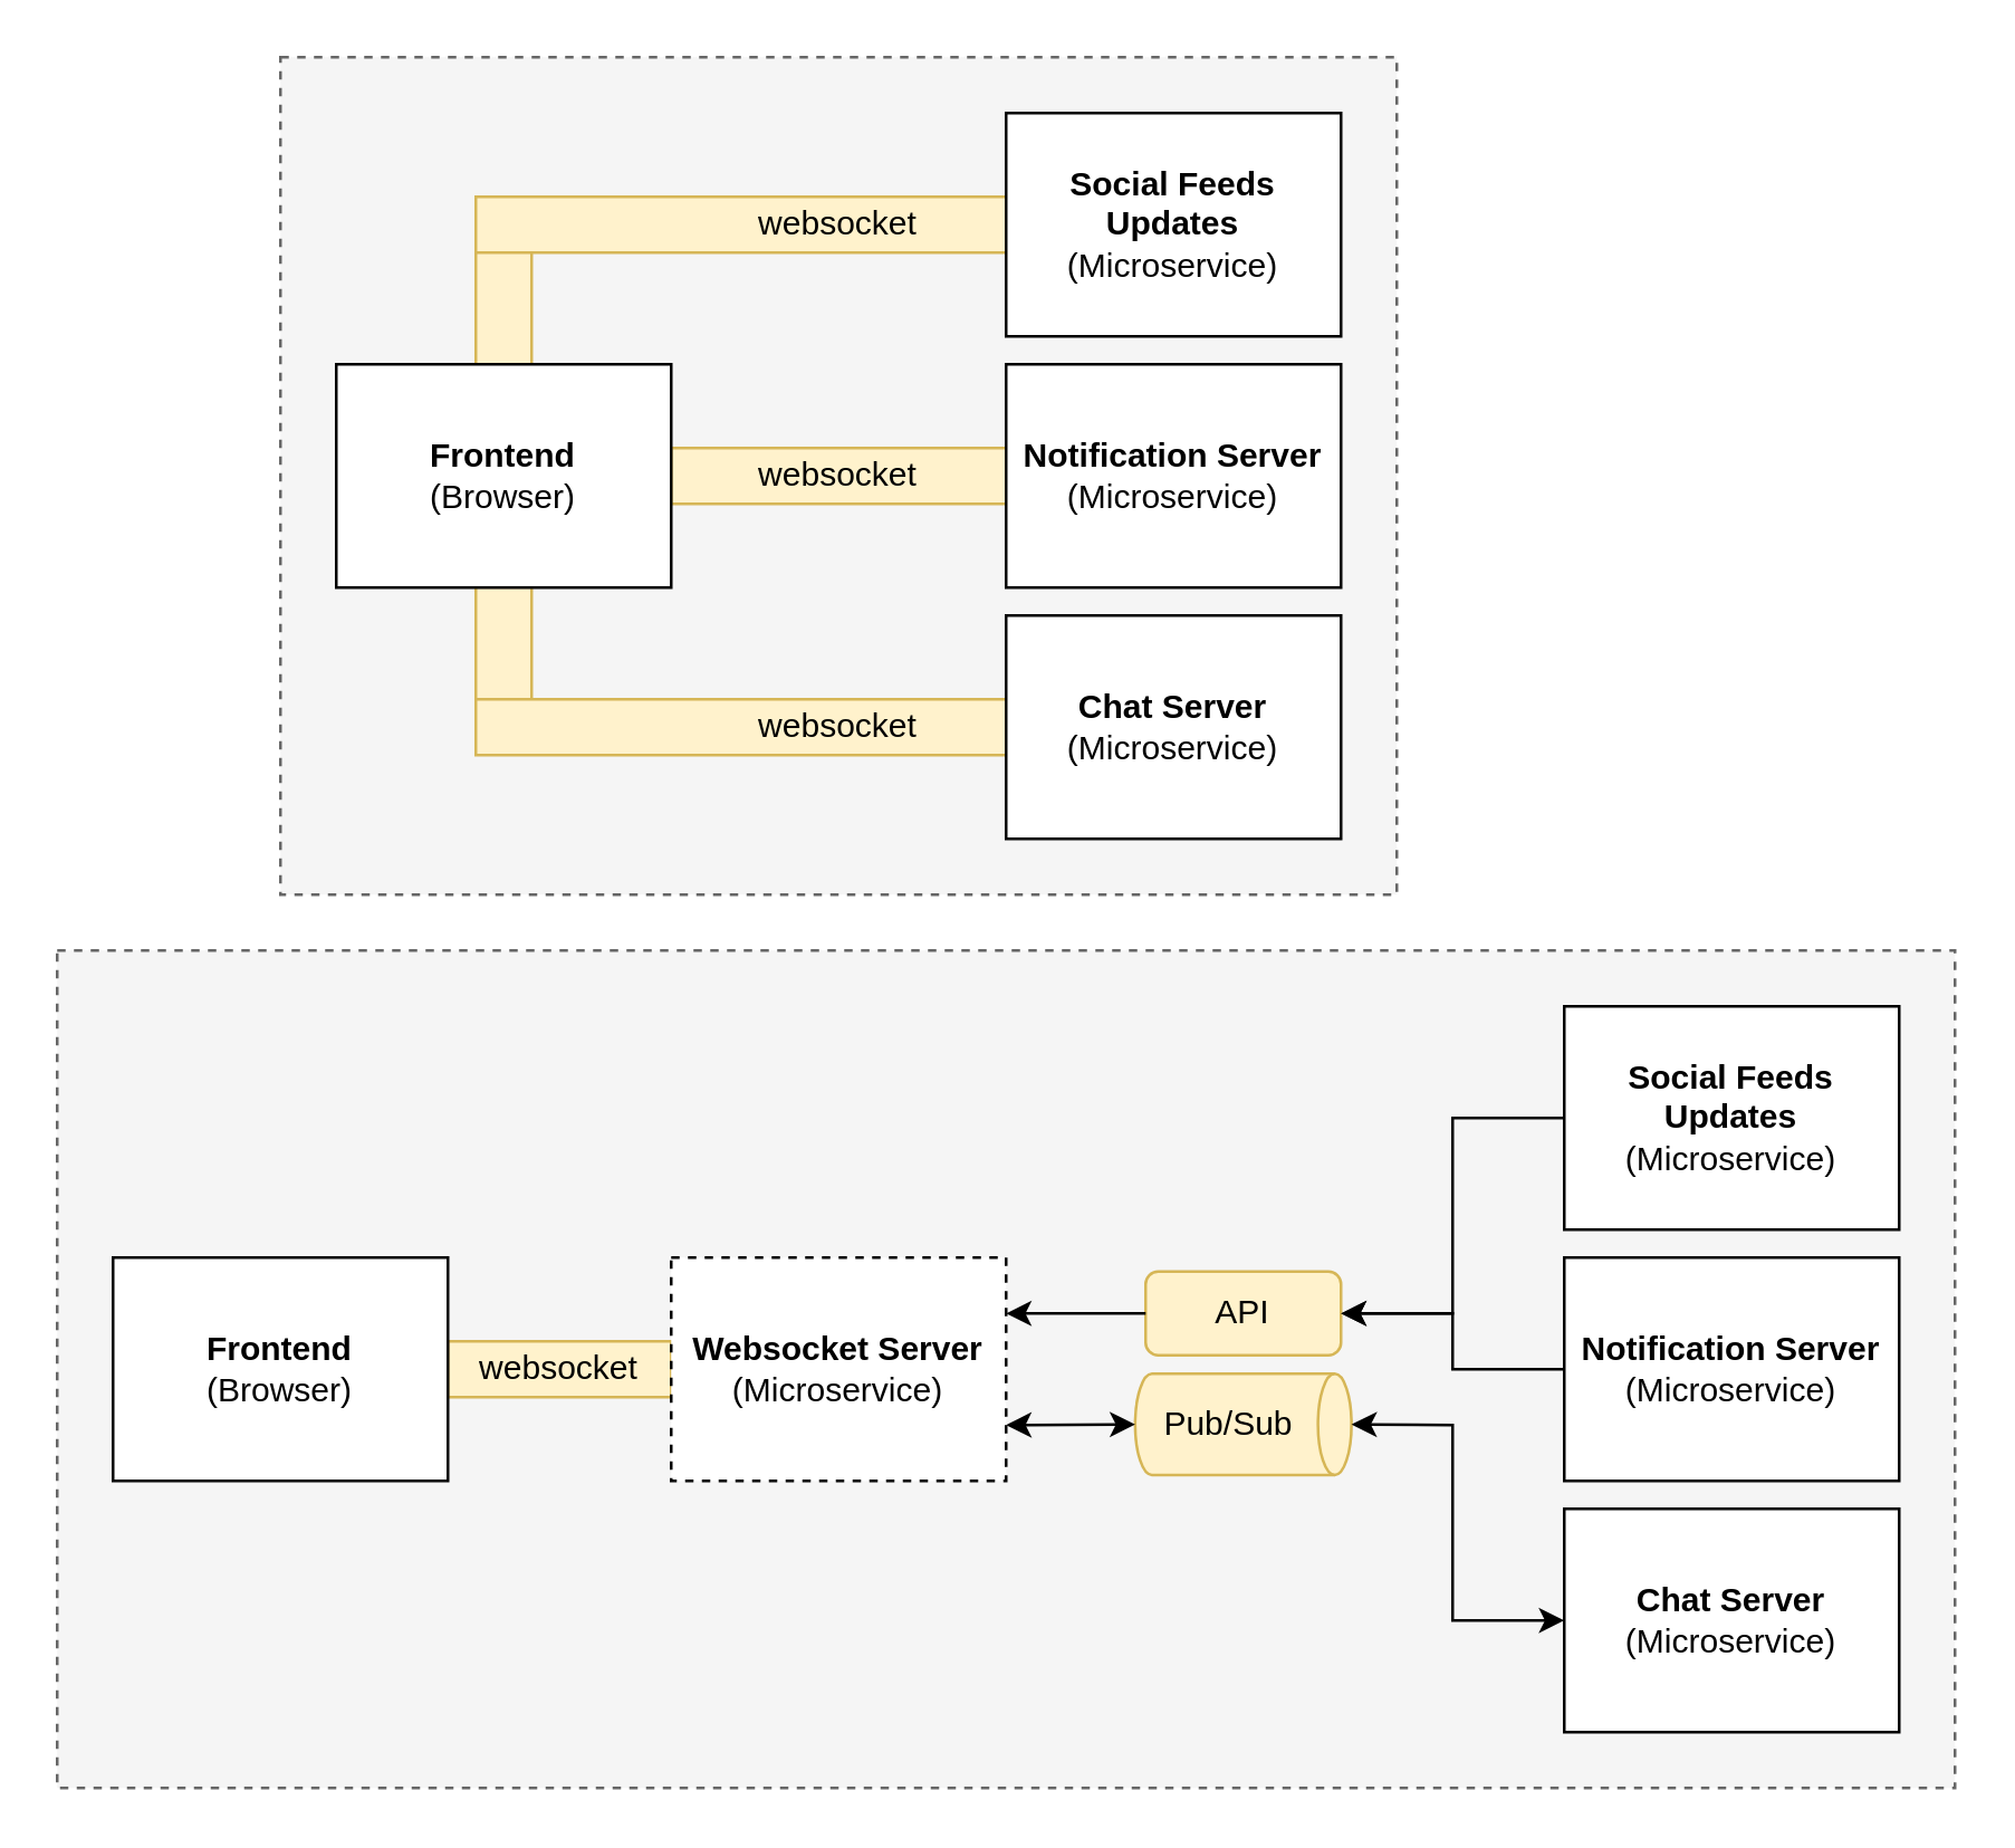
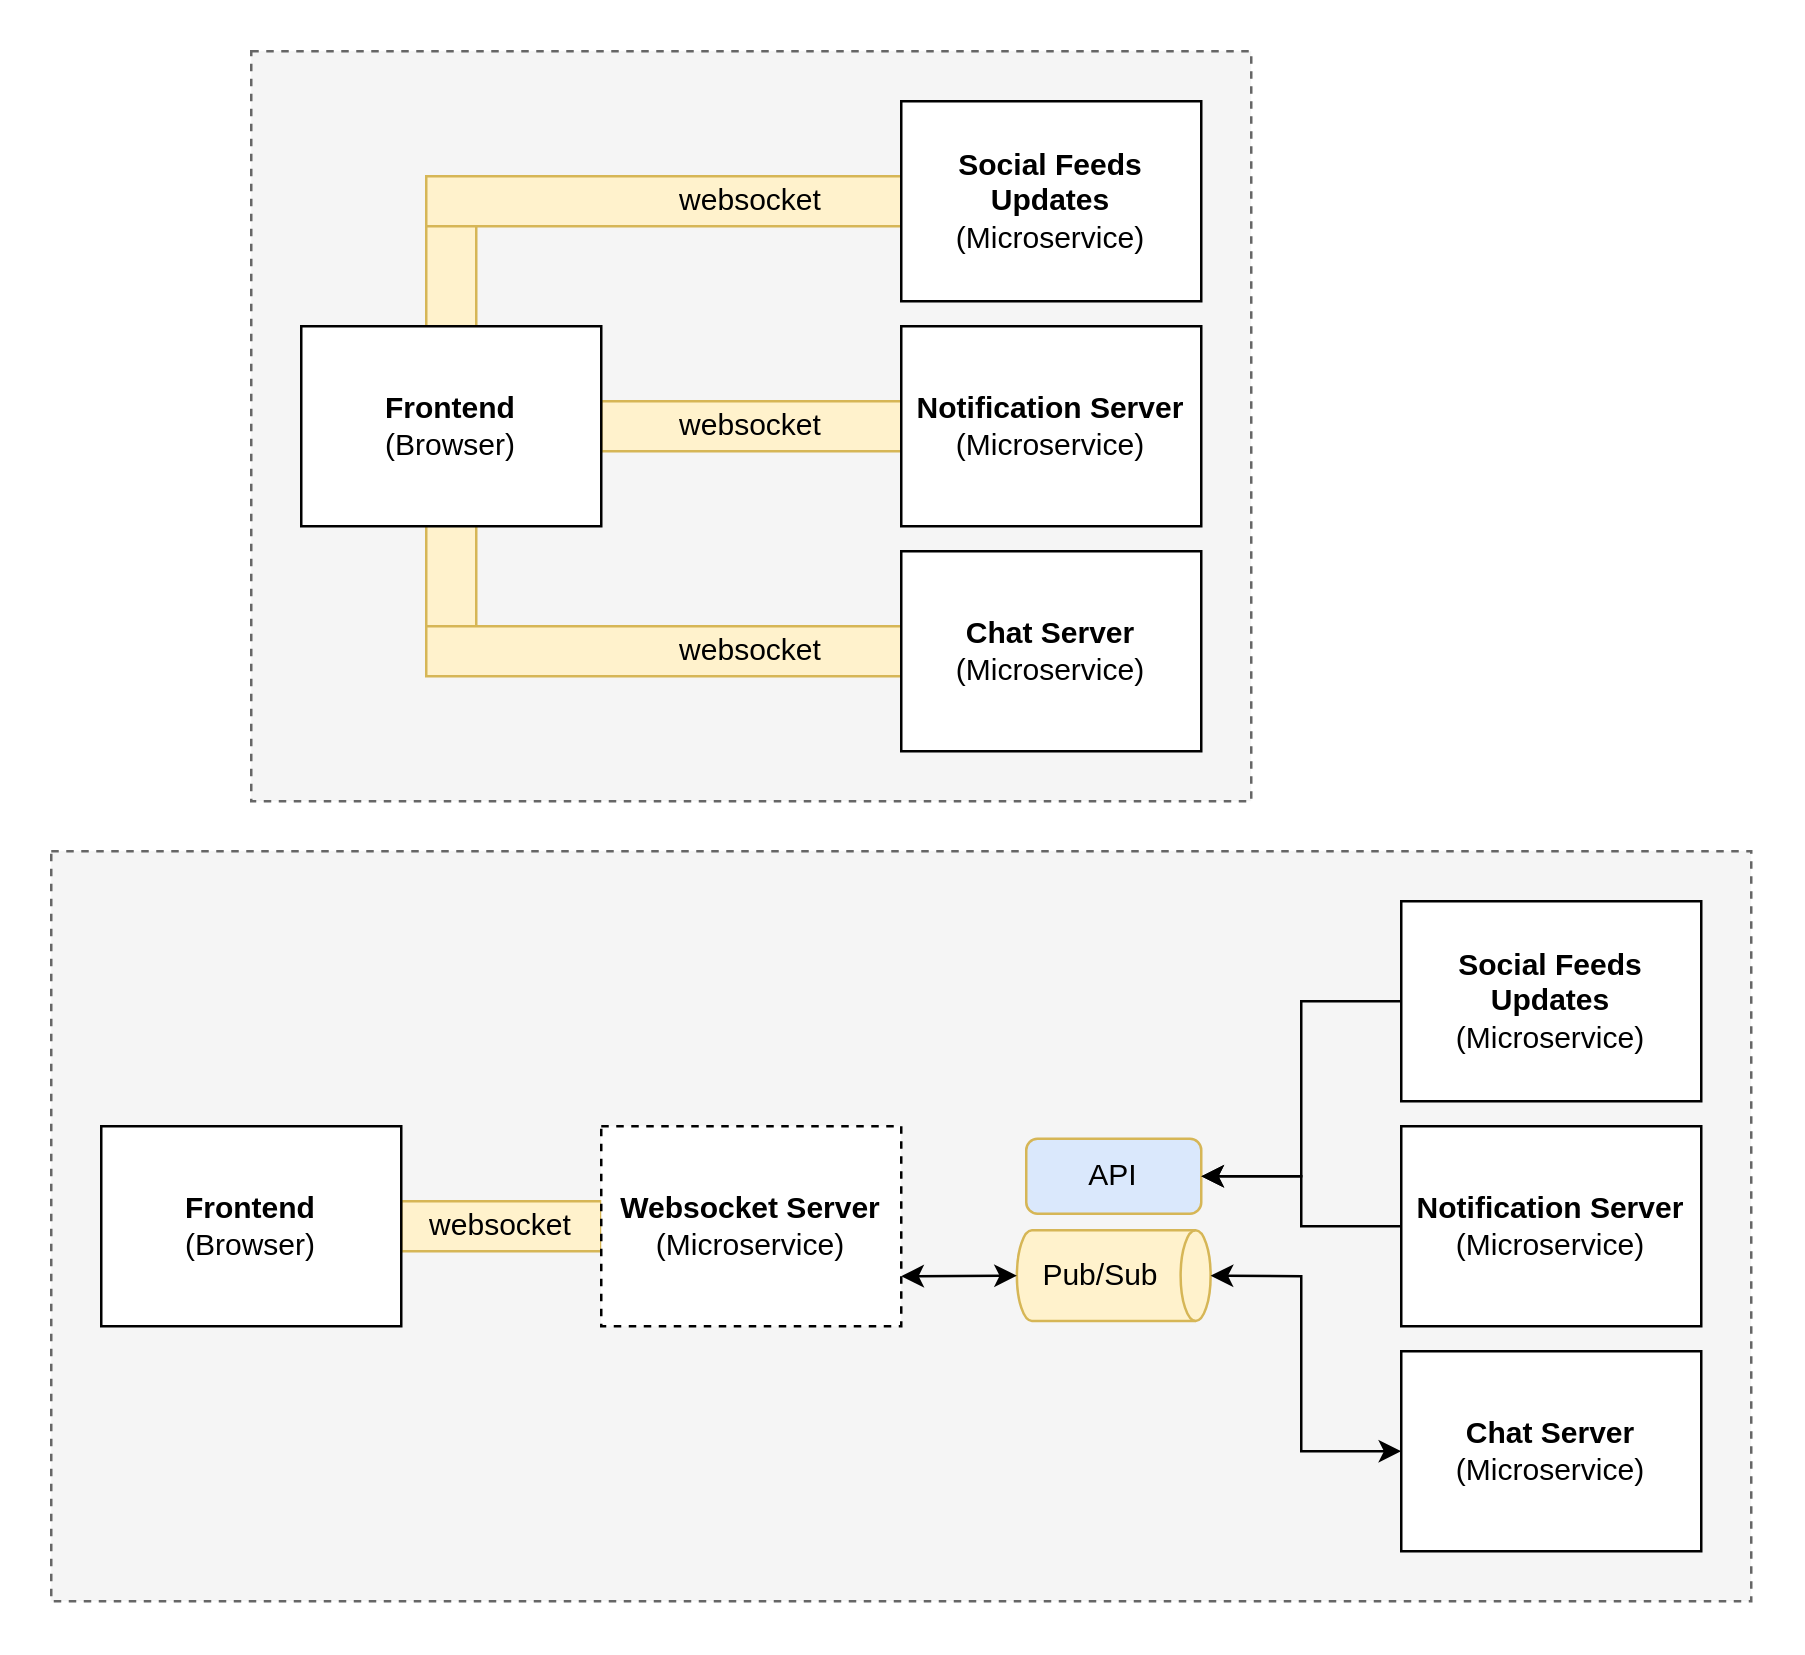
  <mxCell id="0" />
  <mxCell id="1" parent="0" />
  <mxCell id="2" value="" style="rounded=0;whiteSpace=wrap;html=1;fillColor=#f5f5f5;fontColor=#333333;strokeColor=#666666;dashed=1;" vertex="1" parent="1"><mxGeometry x="20" y="340" width="680" height="300" as="geometry" /></mxCell>
  <mxCell id="3" value="websocket" style="rounded=0;whiteSpace=wrap;html=1;fillColor=#fff2cc;strokeColor=#d6b656;" vertex="1" parent="1"><mxGeometry x="160" y="480" width="80" height="20" as="geometry" /></mxCell>
  <mxCell id="4" value="" style="rounded=0;whiteSpace=wrap;html=1;fillColor=#f5f5f5;fontColor=#333333;strokeColor=#666666;dashed=1;" vertex="1" parent="1"><mxGeometry x="100" y="20" width="400" height="300" as="geometry" /></mxCell>
  <mxCell id="5" value="" style="rounded=0;whiteSpace=wrap;html=1;fillColor=#fff2cc;strokeColor=#d6b656;rotation=-90;" vertex="1" parent="1"><mxGeometry x="150.75" y="229" width="58.5" height="20" as="geometry" /></mxCell>
  <mxCell id="6" value="" style="rounded=0;whiteSpace=wrap;html=1;fillColor=#fff2cc;strokeColor=#d6b656;rotation=-90;" vertex="1" parent="1"><mxGeometry x="150.75" y="90.75" width="58.5" height="20" as="geometry" /></mxCell>
  <mxCell id="7" value="websocket" style="rounded=0;whiteSpace=wrap;html=1;fillColor=#fff2cc;strokeColor=#d6b656;" vertex="1" parent="1"><mxGeometry x="240" y="160" width="120" height="20" as="geometry" /></mxCell>
  <mxCell id="8" value="&lt;b&gt;Frontend&lt;/b&gt;&lt;br&gt;(Browser)" style="rounded=0;whiteSpace=wrap;html=1;" vertex="1" parent="1"><mxGeometry x="120" y="130" width="120" height="80" as="geometry" /></mxCell>
  <mxCell id="9" value="&lt;b&gt;Notification Server&lt;br&gt;&lt;/b&gt;(Microservice)" style="rounded=0;whiteSpace=wrap;html=1;" vertex="1" parent="1"><mxGeometry x="360" y="130" width="120" height="80" as="geometry" /></mxCell>
  <mxCell id="10" value="" style="rounded=0;whiteSpace=wrap;html=1;fillColor=#fff2cc;strokeColor=#d6b656;" vertex="1" parent="1"><mxGeometry x="170" y="70" width="190" height="20" as="geometry" /></mxCell>
  <mxCell id="11" value="" style="rounded=0;whiteSpace=wrap;html=1;fillColor=#fff2cc;strokeColor=#d6b656;" vertex="1" parent="1"><mxGeometry x="170" y="250" width="190" height="20" as="geometry" /></mxCell>
  <mxCell id="12" value="&lt;b&gt;Chat Server&lt;br&gt;&lt;/b&gt;(Microservice)" style="rounded=0;whiteSpace=wrap;html=1;" vertex="1" parent="1"><mxGeometry x="360" y="220" width="120" height="80" as="geometry" /></mxCell>
  <mxCell id="13" value="&lt;b&gt;Social Feeds Updates&lt;br&gt;&lt;/b&gt;(Microservice)" style="rounded=0;whiteSpace=wrap;html=1;" vertex="1" parent="1"><mxGeometry x="360" y="40" width="120" height="80" as="geometry" /></mxCell>
  <mxCell id="14" value="websocket" style="text;html=1;strokeColor=none;fillColor=none;align=center;verticalAlign=middle;whiteSpace=wrap;rounded=0;" vertex="1" parent="1"><mxGeometry x="265" y="250" width="70" height="20" as="geometry" /></mxCell>
  <mxCell id="15" value="websocket" style="text;html=1;strokeColor=none;fillColor=none;align=center;verticalAlign=middle;whiteSpace=wrap;rounded=0;" vertex="1" parent="1"><mxGeometry x="265" y="70" width="70" height="20" as="geometry" /></mxCell>
  <mxCell id="16" value="&lt;b&gt;Frontend&lt;/b&gt;&lt;br&gt;(Browser)" style="rounded=0;whiteSpace=wrap;html=1;" vertex="1" parent="1"><mxGeometry x="40" y="450" width="120" height="80" as="geometry" /></mxCell>
  <mxCell id="17" value="&lt;b&gt;Notification Server&lt;br&gt;&lt;/b&gt;(Microservice)" style="rounded=0;whiteSpace=wrap;html=1;" vertex="1" parent="1"><mxGeometry x="560" y="450" width="120" height="80" as="geometry" /></mxCell>
  <mxCell id="18" value="&lt;b&gt;Chat Server&lt;br&gt;&lt;/b&gt;(Microservice)" style="rounded=0;whiteSpace=wrap;html=1;" vertex="1" parent="1"><mxGeometry x="560" y="540" width="120" height="80" as="geometry" /></mxCell>
  <mxCell id="19" value="&lt;b&gt;Social Feeds Updates&lt;br&gt;&lt;/b&gt;(Microservice)" style="rounded=0;whiteSpace=wrap;html=1;" vertex="1" parent="1"><mxGeometry x="560" y="360" width="120" height="80" as="geometry" /></mxCell>
  <mxCell id="20" value="" style="shape=cylinder3;whiteSpace=wrap;html=1;boundedLbl=1;backgroundOutline=1;size=6;rotation=90;fillColor=#fff2cc;strokeColor=#d6b656;" vertex="1" parent="1"><mxGeometry x="426.88" y="471" width="36.25" height="77.5" as="geometry" /></mxCell>
- <mxCell id="21" value="API" style="rounded=1;whiteSpace=wrap;html=1;fillColor=#fff2cc;strokeColor=#d6b656;" vertex="1" parent="1"><mxGeometry x="410" y="455" width="70" height="30" as="geometry" /></mxCell>
+ <mxCell id="21" value="API" style="rounded=1;whiteSpace=wrap;html=1;fillColor=#dae8fc;strokeColor=#d6b656;" vertex="1" parent="1"><mxGeometry x="410" y="455" width="70" height="30" as="geometry" /></mxCell>
  <mxCell id="22" value="&lt;b&gt;Websocket&amp;nbsp;Server&lt;br&gt;&lt;/b&gt;(Microservice)" style="rounded=0;whiteSpace=wrap;html=1;dashed=1;" vertex="1" parent="1"><mxGeometry x="240" y="450" width="120" height="80" as="geometry" /></mxCell>
  <mxCell id="23" value="Pub/Sub" style="text;html=1;strokeColor=none;fillColor=none;align=center;verticalAlign=middle;whiteSpace=wrap;rounded=0;" vertex="1" parent="1"><mxGeometry x="410" y="501" width="60" height="17.5" as="geometry" /></mxCell>
- <mxCell id="24" value="" style="endArrow=classic;html=1;rounded=0;exitX=0;exitY=0.5;exitDx=0;exitDy=0;entryX=1;entryY=0.25;entryDx=0;entryDy=0;" edge="1" parent="1" source="21" target="22"><mxGeometry width="50" height="50" relative="1" as="geometry"><mxPoint x="370" y="510" as="sourcePoint" /><mxPoint x="420" y="460" as="targetPoint" /></mxGeometry></mxCell>
  <mxCell id="25" value="" style="endArrow=classic;startArrow=classic;html=1;rounded=0;entryX=0.5;entryY=1;entryDx=0;entryDy=0;entryPerimeter=0;exitX=1;exitY=0.75;exitDx=0;exitDy=0;" edge="1" parent="1" source="22" target="20"><mxGeometry width="50" height="50" relative="1" as="geometry"><mxPoint x="370" y="510" as="sourcePoint" /><mxPoint x="420" y="460" as="targetPoint" /></mxGeometry></mxCell>
  <mxCell id="26" value="" style="endArrow=classic;html=1;rounded=0;exitX=0;exitY=0.5;exitDx=0;exitDy=0;entryX=1;entryY=0.5;entryDx=0;entryDy=0;" edge="1" parent="1" source="19" target="21"><mxGeometry width="50" height="50" relative="1" as="geometry"><mxPoint x="530" y="500" as="sourcePoint" /><mxPoint x="580" y="450" as="targetPoint" /><Array as="points"><mxPoint x="520" y="400" /><mxPoint x="520" y="470" /></Array></mxGeometry></mxCell>
  <mxCell id="27" value="" style="endArrow=classic;html=1;rounded=0;exitX=0;exitY=0.5;exitDx=0;exitDy=0;entryX=1;entryY=0.5;entryDx=0;entryDy=0;" edge="1" parent="1" source="17" target="21"><mxGeometry width="50" height="50" relative="1" as="geometry"><mxPoint x="530" y="500" as="sourcePoint" /><mxPoint x="580" y="450" as="targetPoint" /><Array as="points"><mxPoint x="520" y="490" /><mxPoint x="520" y="470" /></Array></mxGeometry></mxCell>
  <mxCell id="28" value="" style="endArrow=classic;startArrow=classic;html=1;rounded=0;exitX=0;exitY=0.5;exitDx=0;exitDy=0;entryX=0.5;entryY=0;entryDx=0;entryDy=0;entryPerimeter=0;" edge="1" parent="1" source="18" target="20"><mxGeometry width="50" height="50" relative="1" as="geometry"><mxPoint x="530" y="500" as="sourcePoint" /><mxPoint x="580" y="450" as="targetPoint" /><Array as="points"><mxPoint x="520" y="580" /><mxPoint x="520" y="510" /></Array></mxGeometry></mxCell>
